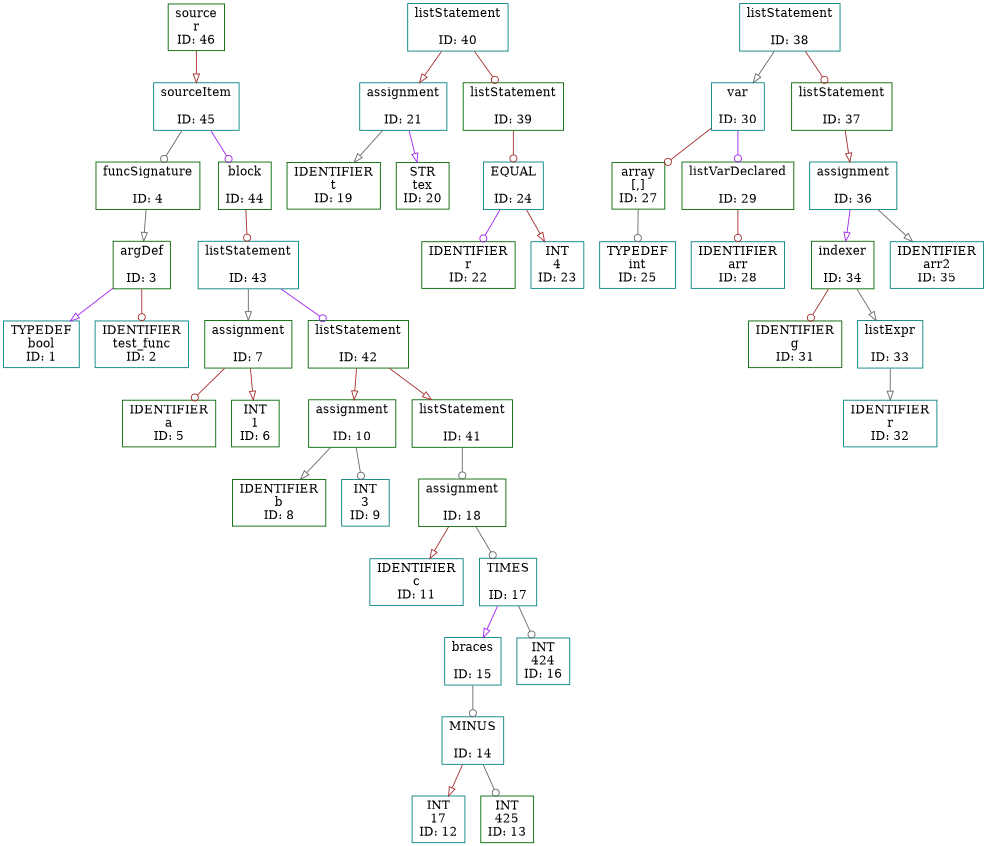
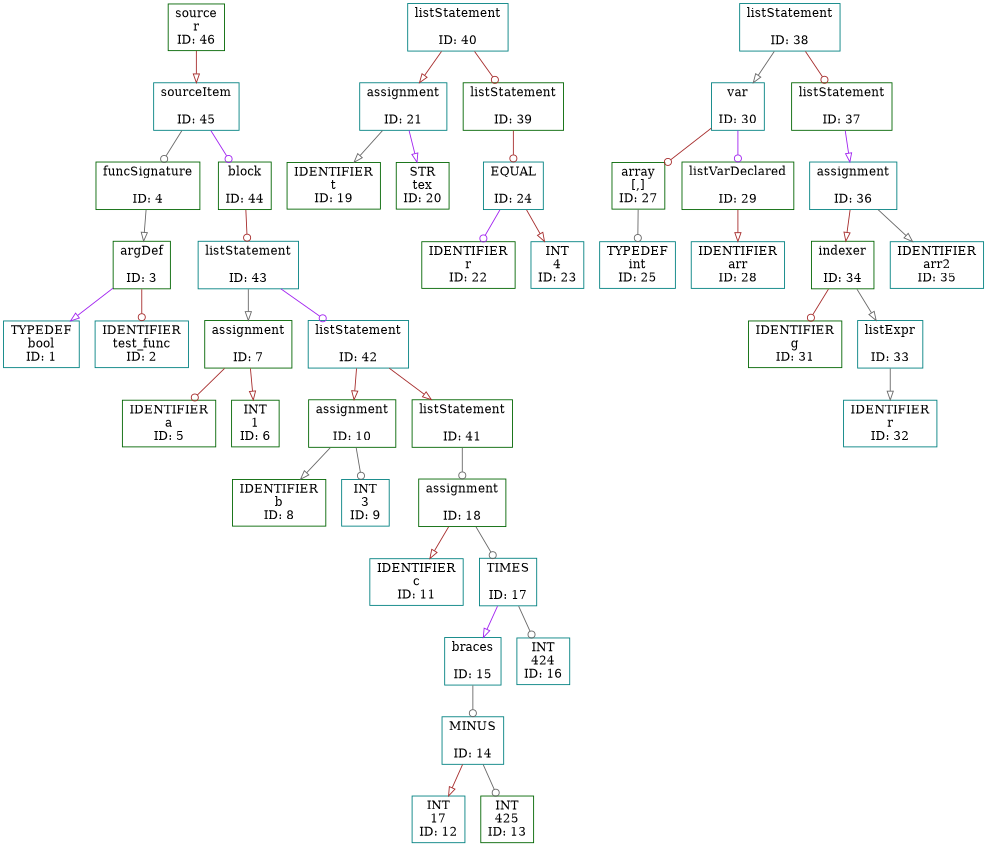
  digraph {
    node [color=teal shape=box]
    edge [arrowhead=onormal color=brown]
    "source\nr\nID: 46" [color=darkgreen]
    "sourceItem\n\nID: 45"
    "funcSignature\n\nID: 4" [color=darkgreen]
    "block\n\nID: 44" [color=darkgreen]
    "argDef\n\nID: 3" [color=darkgreen]
    "listStatement\n\nID: 43"
    "TYPEDEF\nbool\nID: 1"
    "IDENTIFIER\ntest_func\nID: 2"
    "assignment\n\nID: 7" [color=darkgreen]
-   "listStatement\n\nID: 42" [color=darkgreen]
+   "listStatement\n\nID: 42"
    "IDENTIFIER\na\nID: 5" [color=darkgreen]
    "INT\n1\nID: 6" [color=darkgreen]
    "assignment\n\nID: 10" [color=darkgreen]
    "listStatement\n\nID: 41" [color=darkgreen]
    "IDENTIFIER\nb\nID: 8" [color=darkgreen]
    "INT\n3\nID: 9"
    "assignment\n\nID: 18" [color=darkgreen]
    "IDENTIFIER\nc\nID: 11"
    "TIMES\n\nID: 17"
    "listStatement\n\nID: 40"
    "assignment\n\nID: 21"
    "listStatement\n\nID: 39" [color=darkgreen]
    "braces\n\nID: 15"
    "INT\n424\nID: 16"
    "MINUS\n\nID: 14"
    "INT\n17\nID: 12"
    "INT\n425\nID: 13" [color=darkgreen]
    "IDENTIFIER\nt\nID: 19" [color=darkgreen]
    "STR\ntex\nID: 20" [color=darkgreen]
    "EQUAL\n\nID: 24"
    "IDENTIFIER\nr\nID: 22" [color=darkgreen]
    "INT\n4\nID: 23"
    "listStatement\n\nID: 38"
    "var\n\nID: 30"
    "listStatement\n\nID: 37" [color=darkgreen]
    "array\n[,]\nID: 27" [color=darkgreen]
    "listVarDeclared\n\nID: 29" [color=darkgreen]
    "assignment\n\nID: 36"
    "TYPEDEF\nint\nID: 25"
    "IDENTIFIER\narr\nID: 28"
    "indexer\n\nID: 34" [color=darkgreen]
    "IDENTIFIER\narr2\nID: 35"
    "IDENTIFIER\ng\nID: 31" [color=darkgreen]
    "listExpr\n\nID: 33"
    "IDENTIFIER\nr\nID: 32"
    "source\nr\nID: 46" -> "sourceItem\n\nID: 45"
    "sourceItem\n\nID: 45" -> "funcSignature\n\nID: 4" [arrowhead=odot color=gray40]
    "sourceItem\n\nID: 45" -> "block\n\nID: 44" [arrowhead=odot color=purple]
    "funcSignature\n\nID: 4" -> "argDef\n\nID: 3" [color=gray40]
    "block\n\nID: 44" -> "listStatement\n\nID: 43" [arrowhead=odot]
    "argDef\n\nID: 3" -> "TYPEDEF\nbool\nID: 1" [color=purple]
    "argDef\n\nID: 3" -> "IDENTIFIER\ntest_func\nID: 2" [arrowhead=odot]
    "listStatement\n\nID: 43" -> "assignment\n\nID: 7" [color=gray40]
    "listStatement\n\nID: 43" -> "listStatement\n\nID: 42" [arrowhead=odot color=purple]
    "assignment\n\nID: 7" -> "IDENTIFIER\na\nID: 5" [arrowhead=odot]
    "assignment\n\nID: 7" -> "INT\n1\nID: 6"
    "listStatement\n\nID: 42" -> "assignment\n\nID: 10"
    "listStatement\n\nID: 42" -> "listStatement\n\nID: 41"
    "assignment\n\nID: 10" -> "IDENTIFIER\nb\nID: 8" [color=gray40]
    "assignment\n\nID: 10" -> "INT\n3\nID: 9" [arrowhead=odot color=gray40]
    "listStatement\n\nID: 41" -> "assignment\n\nID: 18" [arrowhead=odot color=gray40]
    "assignment\n\nID: 18" -> "IDENTIFIER\nc\nID: 11"
    "assignment\n\nID: 18" -> "TIMES\n\nID: 17" [arrowhead=odot color=gray40]
    "TIMES\n\nID: 17" -> "braces\n\nID: 15" [color=purple]
    "TIMES\n\nID: 17" -> "INT\n424\nID: 16" [arrowhead=odot color=gray40]
    "listStatement\n\nID: 40" -> "assignment\n\nID: 21"
    "listStatement\n\nID: 40" -> "listStatement\n\nID: 39" [arrowhead=odot]
    "assignment\n\nID: 21" -> "IDENTIFIER\nt\nID: 19" [color=gray40]
    "assignment\n\nID: 21" -> "STR\ntex\nID: 20" [color=purple]
    "listStatement\n\nID: 39" -> "EQUAL\n\nID: 24" [arrowhead=odot]
    "braces\n\nID: 15" -> "MINUS\n\nID: 14" [arrowhead=odot color=gray40]
    "MINUS\n\nID: 14" -> "INT\n17\nID: 12"
    "MINUS\n\nID: 14" -> "INT\n425\nID: 13" [arrowhead=odot color=gray40]
    "EQUAL\n\nID: 24" -> "IDENTIFIER\nr\nID: 22" [arrowhead=odot color=purple]
    "EQUAL\n\nID: 24" -> "INT\n4\nID: 23"
    "listStatement\n\nID: 38" -> "var\n\nID: 30" [color=gray40]
    "listStatement\n\nID: 38" -> "listStatement\n\nID: 37" [arrowhead=odot]
    "var\n\nID: 30" -> "array\n[,]\nID: 27" [arrowhead=odot]
    "var\n\nID: 30" -> "listVarDeclared\n\nID: 29" [arrowhead=odot color=purple]
-   "listStatement\n\nID: 37" -> "assignment\n\nID: 36"
+   "listStatement\n\nID: 37" -> "assignment\n\nID: 36" [color=purple]
    "array\n[,]\nID: 27" -> "TYPEDEF\nint\nID: 25" [arrowhead=odot color=gray40]
-   "listVarDeclared\n\nID: 29" -> "IDENTIFIER\narr\nID: 28" [arrowhead=odot]
-   "assignment\n\nID: 36" -> "indexer\n\nID: 34" [color=purple]
+   "listVarDeclared\n\nID: 29" -> "IDENTIFIER\narr\nID: 28"
+   "assignment\n\nID: 36" -> "indexer\n\nID: 34"
    "assignment\n\nID: 36" -> "IDENTIFIER\narr2\nID: 35" [color=gray40]
    "indexer\n\nID: 34" -> "IDENTIFIER\ng\nID: 31" [arrowhead=odot]
    "indexer\n\nID: 34" -> "listExpr\n\nID: 33" [color=gray40]
    "listExpr\n\nID: 33" -> "IDENTIFIER\nr\nID: 32" [color=gray40]
  }
